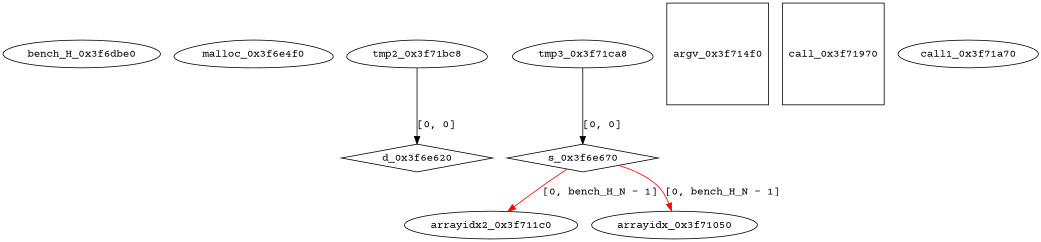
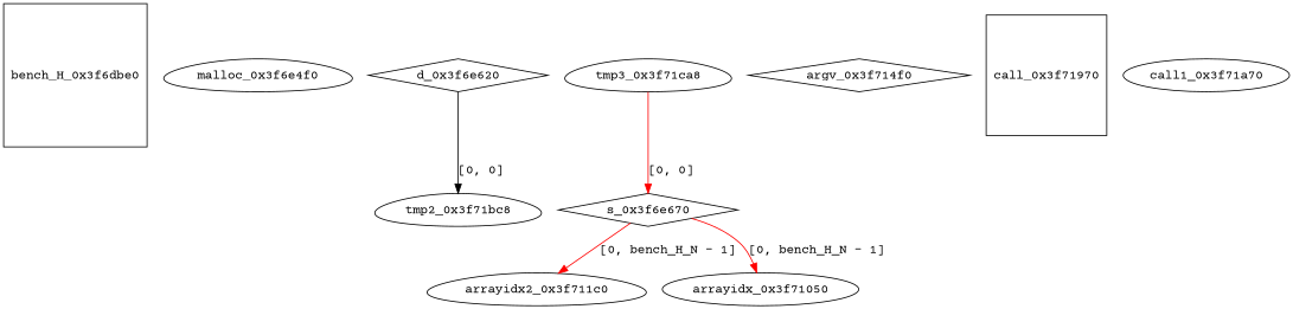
  digraph {
    fontname="Courier Prime"
    node [fontname="Courier Prime" shape=square]
    edge [fontname="Courier Prime"]
-   bench_H_0x3f6dbe0 [shape=ellipse]
+   bench_H_0x3f6dbe0
    malloc_0x3f6e4f0 [shape=egg]
    d_0x3f6e620 [shape=diamond]
-   arrayidx2_0x3f711c0 [shape=ellipse]
+   arrayidx2_0x3f711c0 [shape=egg]
    tmp2_0x3f71bc8 [shape=egg]
    s_0x3f6e670 [shape=diamond]
    arrayidx_0x3f71050 [shape=ellipse]
    tmp3_0x3f71ca8 [shape=egg]
-   argv_0x3f714f0
+   argv_0x3f714f0 [shape=diamond]
    call_0x3f71970
    call1_0x3f71a70 [shape=ellipse]
-   tmp2_0x3f71bc8 -> d_0x3f6e620 [label="[0, 0]"]
+   d_0x3f6e620 -> tmp2_0x3f71bc8 [label="[0, 0]"]
    s_0x3f6e670 -> arrayidx2_0x3f711c0 [color=red label="[0, bench_H_N - 1]"]
    s_0x3f6e670 -> arrayidx_0x3f71050 [color=red label="[0, bench_H_N - 1]"]
-   tmp3_0x3f71ca8 -> s_0x3f6e670 [label="[0, 0]"]
+   tmp3_0x3f71ca8 -> s_0x3f6e670 [label="[0, 0]" color=red]
  }
